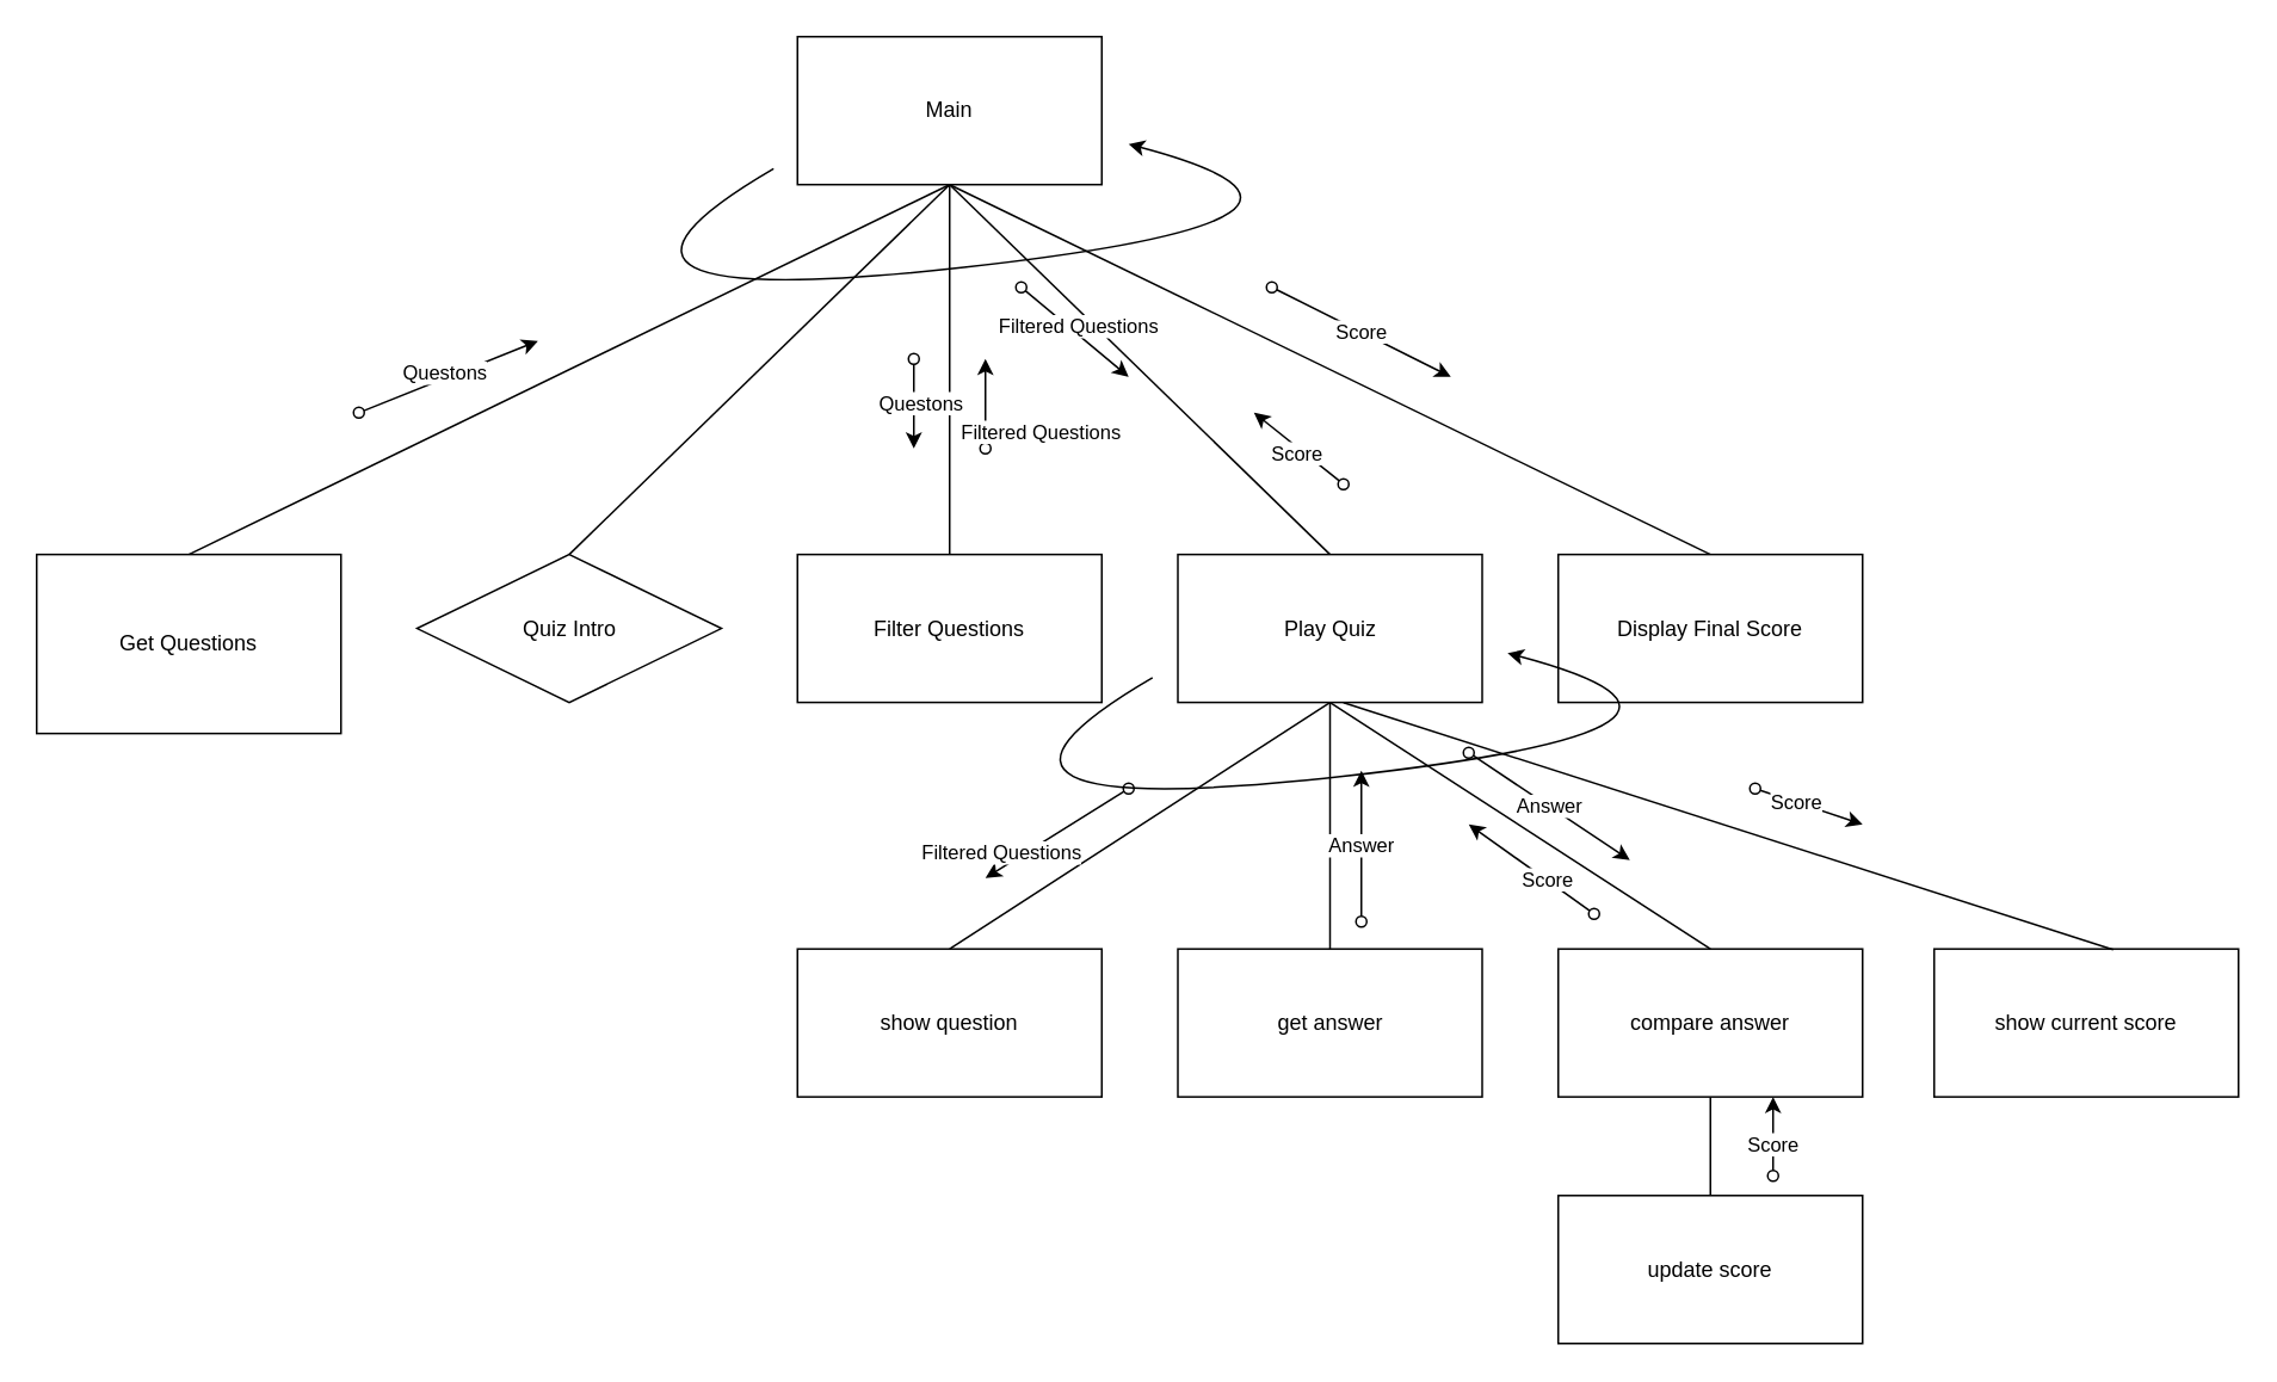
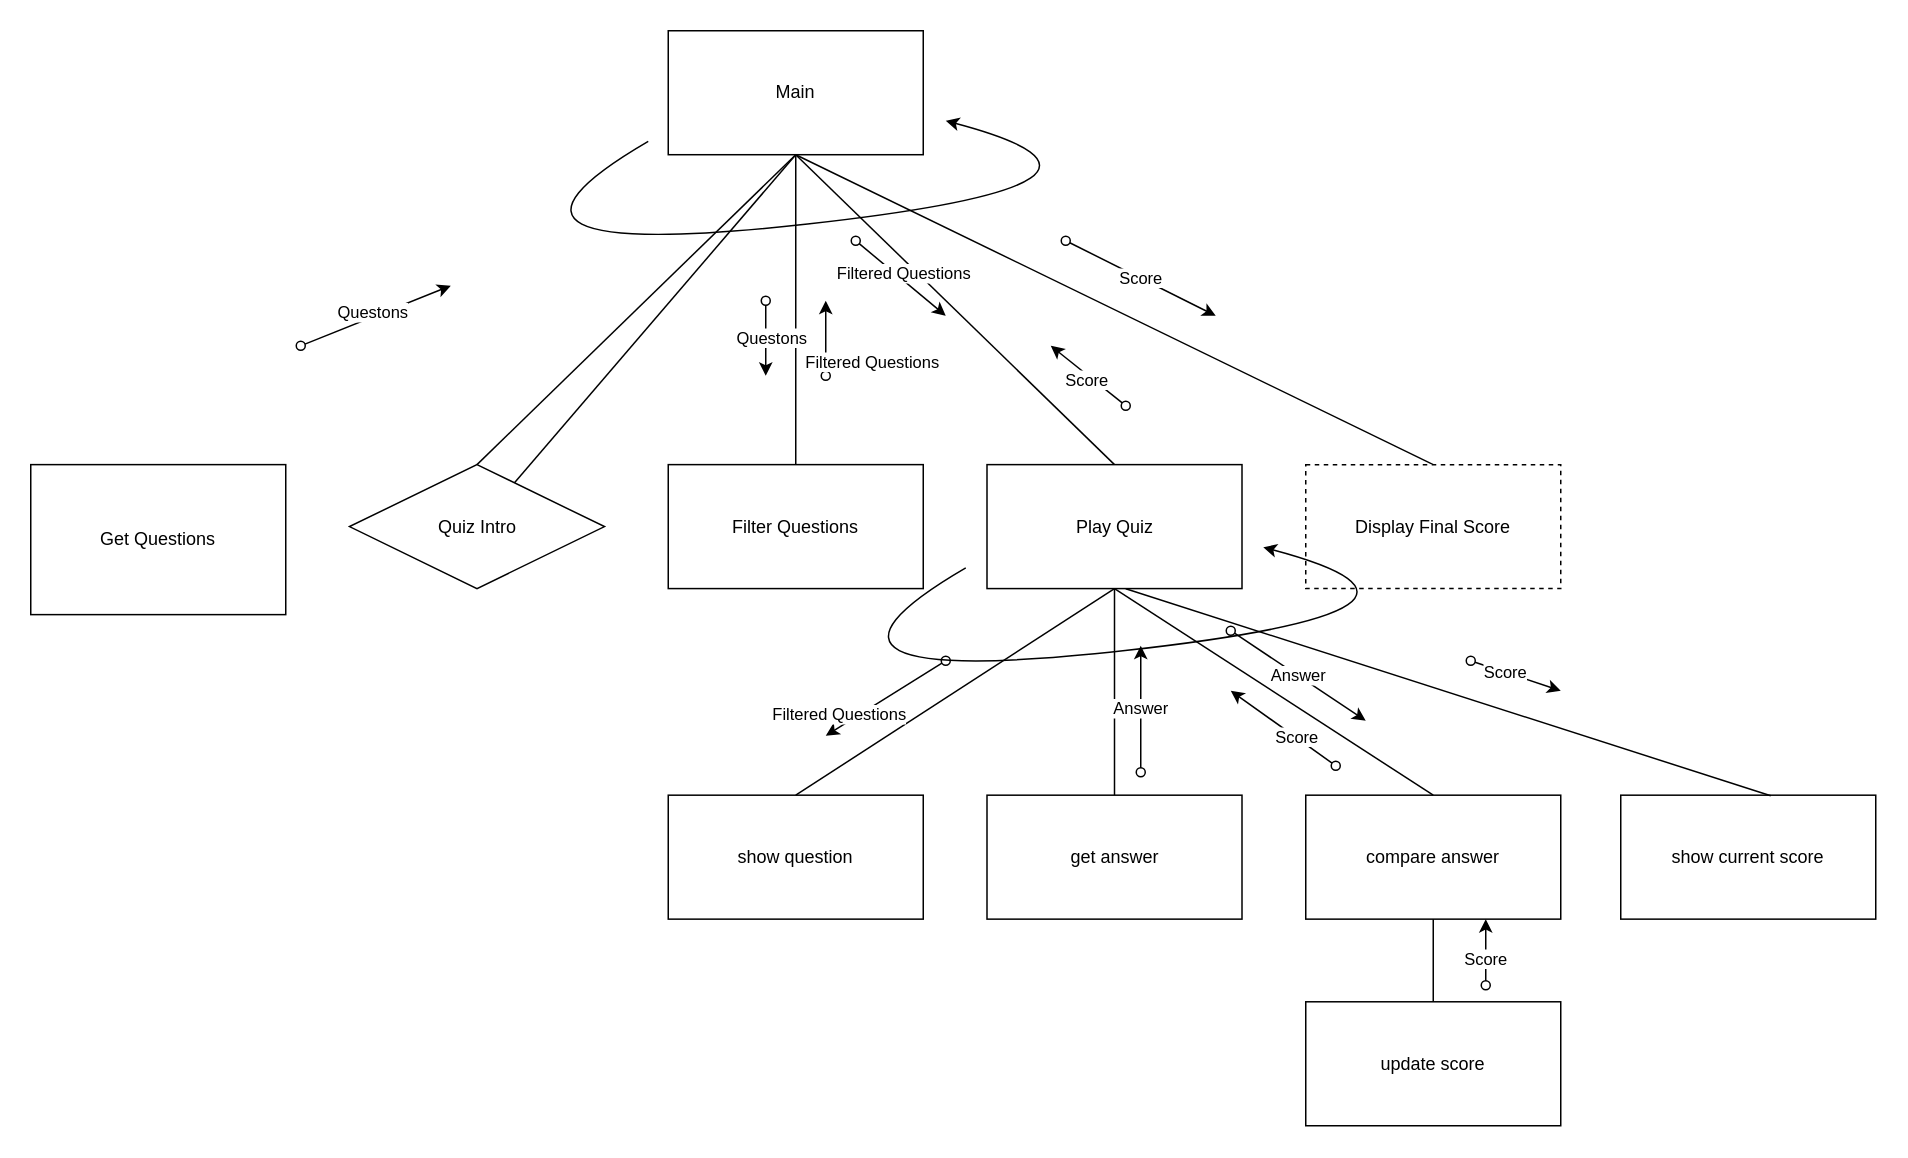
  <mxCell id="0" />
  <mxCell id="1" parent="0" />
  <mxCell id="2" value="Main" style="rounded=0;whiteSpace=wrap;html=1;flipH=0;flipV=0;" parent="1" vertex="1"><mxGeometry x="445" y="20" width="170" height="82.642" as="geometry" /></mxCell>
- <mxCell id="3" value="" style="endArrow=none;html=1;rounded=0;startFill=0;exitX=0.5;exitY=1;exitDx=0;exitDy=0;entryX=0.5;entryY=0;entryDx=0;entryDy=0;" parent="1" edge="1" target="7" source="2"><mxGeometry width="50" height="50" relative="1" as="geometry"><mxPoint x="416.667" y="88.868" as="sourcePoint" /><mxPoint x="133.333" y="295.472" as="targetPoint" /></mxGeometry></mxCell>
+ <mxCell id="3" value="" style="endArrow=none;html=1;rounded=0;startFill=0;exitX=0.5;exitY=1;exitDx=0;exitDy=0;" parent="1" edge="1" target="8" source="2"><mxGeometry width="50" height="50" relative="1" as="geometry"><mxPoint x="416.667" y="88.868" as="sourcePoint" /><mxPoint x="133.333" y="295.472" as="targetPoint" /></mxGeometry></mxCell>
  <mxCell id="4" value="" style="endArrow=none;html=1;rounded=0;startFill=0;entryX=0.5;entryY=1;entryDx=0;entryDy=0;exitX=0.5;exitY=0;exitDx=0;exitDy=0;" parent="1" edge="1" target="2" source="9"><mxGeometry width="50" height="50" relative="1" as="geometry"><mxPoint x="535.667" y="281.698" as="sourcePoint" /><mxPoint x="535.667" y="116.415" as="targetPoint" /></mxGeometry></mxCell>
  <mxCell id="5" value="" style="endArrow=none;html=1;rounded=0;startFill=0;exitX=0.5;exitY=1;exitDx=0;exitDy=0;entryX=0.5;entryY=0;entryDx=0;entryDy=0;" parent="1" edge="1" target="10" source="2"><mxGeometry width="50" height="50" relative="1" as="geometry"><mxPoint x="629.167" y="116.415" as="sourcePoint" /><mxPoint x="685.833" y="295.472" as="targetPoint" /></mxGeometry></mxCell>
  <mxCell id="6" value="" style="endArrow=none;html=1;rounded=0;startFill=0;exitX=0.5;exitY=1;exitDx=0;exitDy=0;entryX=0.5;entryY=0;entryDx=0;entryDy=0;" parent="1" edge="1" target="20" source="2"><mxGeometry width="50" height="50" relative="1" as="geometry"><mxPoint x="643.333" y="61.321" as="sourcePoint" /><mxPoint x="898.333" y="295.472" as="targetPoint" /></mxGeometry></mxCell>
  <mxCell id="7" value="Get Questions" style="rounded=0;whiteSpace=wrap;html=1;" parent="1" vertex="1"><mxGeometry x="20" y="309.245" width="170" height="100" as="geometry" /></mxCell>
  <mxCell id="8" value="Quiz Intro" style="rhombus;whiteSpace=wrap;html=1;flipH=0;flipV=0;" parent="1" vertex="1"><mxGeometry x="232.5" y="309.245" width="170" height="82.642" as="geometry" /></mxCell>
  <mxCell id="9" value="Filter Questions" style="rounded=0;whiteSpace=wrap;html=1;flipH=0;flipV=0;" parent="1" vertex="1"><mxGeometry x="445" y="309.245" width="170" height="82.642" as="geometry" /></mxCell>
  <mxCell id="10" value="Play Quiz" style="rounded=0;whiteSpace=wrap;html=1;flipH=0;flipV=0;" parent="1" vertex="1"><mxGeometry x="657.5" y="309.245" width="170" height="82.642" as="geometry" /></mxCell>
  <mxCell id="11" value="" style="endArrow=none;html=1;rounded=0;startFill=0;entryX=0.5;entryY=0;entryDx=0;entryDy=0;" parent="1" edge="1" target="8"><mxGeometry width="50" height="50" relative="1" as="geometry"><mxPoint x="530" y="102.642" as="sourcePoint" /><mxPoint x="303.333" y="295.472" as="targetPoint" /></mxGeometry></mxCell>
  <mxCell id="12" value="" style="endArrow=classic;html=1;rounded=0;startArrow=oval;startFill=0;" parent="1" edge="1"><mxGeometry width="50" height="50" relative="1" as="geometry"><mxPoint x="200" y="230" as="sourcePoint" /><mxPoint x="300" y="190" as="targetPoint" /></mxGeometry></mxCell>
  <mxCell id="13" value="Questons" style="edgeLabel;html=1;align=center;verticalAlign=middle;resizable=0;points=[];" parent="12" vertex="1" connectable="0"><mxGeometry x="-0.032" y="3" relative="1" as="geometry"><mxPoint as="offset" /></mxGeometry></mxCell>
  <mxCell id="14" value="" style="endArrow=classic;html=1;rounded=0;startArrow=oval;startFill=0;" parent="1" edge="1"><mxGeometry width="50" height="50" relative="1" as="geometry"><mxPoint x="510" y="200" as="sourcePoint" /><mxPoint x="510" y="250" as="targetPoint" /></mxGeometry></mxCell>
  <mxCell id="15" value="Questons" style="edgeLabel;html=1;align=center;verticalAlign=middle;resizable=0;points=[];" parent="14" vertex="1" connectable="0"><mxGeometry x="-0.032" y="3" relative="1" as="geometry"><mxPoint as="offset" /></mxGeometry></mxCell>
  <mxCell id="16" value="" style="endArrow=classic;html=1;rounded=0;startArrow=oval;startFill=0;" parent="1" edge="1"><mxGeometry width="50" height="50" relative="1" as="geometry"><mxPoint x="550" y="250" as="sourcePoint" /><mxPoint x="550" y="200" as="targetPoint" /></mxGeometry></mxCell>
  <mxCell id="17" value="Filtered Questions" style="edgeLabel;html=1;align=center;verticalAlign=middle;resizable=0;points=[];" parent="16" vertex="1" connectable="0"><mxGeometry x="-0.032" y="3" relative="1" as="geometry"><mxPoint x="33" y="14" as="offset" /></mxGeometry></mxCell>
  <mxCell id="18" value="" style="endArrow=classic;html=1;rounded=0;startArrow=oval;startFill=0;" parent="1" edge="1"><mxGeometry width="50" height="50" relative="1" as="geometry"><mxPoint x="570" y="160" as="sourcePoint" /><mxPoint x="630" y="210" as="targetPoint" /></mxGeometry></mxCell>
  <mxCell id="19" value="Filtered Questions" style="edgeLabel;html=1;align=center;verticalAlign=middle;resizable=0;points=[];" parent="18" vertex="1" connectable="0"><mxGeometry x="-0.032" y="3" relative="1" as="geometry"><mxPoint y="-1" as="offset" /></mxGeometry></mxCell>
- <mxCell id="20" value="Display Final Score" style="rounded=0;whiteSpace=wrap;html=1;flipH=0;flipV=0;" parent="1" vertex="1"><mxGeometry x="870" y="309.245" width="170" height="82.642" as="geometry" /></mxCell>
+ <mxCell id="20" value="Display Final Score" style="rounded=0;whiteSpace=wrap;html=1;flipH=0;flipV=0;dashed=1;" parent="1" vertex="1"><mxGeometry x="870" y="309.245" width="170" height="82.642" as="geometry" /></mxCell>
  <mxCell id="21" value="Score" style="endArrow=classic;html=1;rounded=0;startArrow=oval;startFill=0;" parent="1" edge="1"><mxGeometry width="50" height="50" relative="1" as="geometry"><mxPoint x="710" y="160" as="sourcePoint" /><mxPoint x="810" y="210" as="targetPoint" /></mxGeometry></mxCell>
  <mxCell id="22" value="" style="endArrow=classic;html=1;rounded=0;startArrow=oval;startFill=0;" parent="1" edge="1"><mxGeometry width="50" height="50" relative="1" as="geometry"><mxPoint x="750" y="270" as="sourcePoint" /><mxPoint x="700" y="230" as="targetPoint" /></mxGeometry></mxCell>
  <mxCell id="23" value="Score" style="edgeLabel;html=1;align=center;verticalAlign=middle;resizable=0;points=[];" parent="22" vertex="1" connectable="0"><mxGeometry x="-0.032" y="3" relative="1" as="geometry"><mxPoint as="offset" /></mxGeometry></mxCell>
  <mxCell id="24" value="show question" style="rounded=0;whiteSpace=wrap;html=1;flipH=0;flipV=0;" parent="1" vertex="1"><mxGeometry x="445" y="529.623" width="170" height="82.642" as="geometry" /></mxCell>
  <mxCell id="25" value="get answer" style="rounded=0;whiteSpace=wrap;html=1;flipH=0;flipV=0;" parent="1" vertex="1"><mxGeometry x="657.5" y="529.623" width="170" height="82.642" as="geometry" /></mxCell>
  <mxCell id="26" value="compare answer" style="rounded=0;whiteSpace=wrap;html=1;flipH=0;flipV=0;" parent="1" vertex="1"><mxGeometry x="870" y="529.623" width="170" height="82.642" as="geometry" /></mxCell>
  <mxCell id="27" value="" style="endArrow=none;html=1;rounded=0;startFill=0;exitX=0.5;exitY=1;exitDx=0;exitDy=0;entryX=0.5;entryY=0;entryDx=0;entryDy=0;" parent="1" edge="1" target="24" source="10"><mxGeometry width="50" height="50" relative="1" as="geometry"><mxPoint x="643.333" y="391.887" as="sourcePoint" /><mxPoint x="473.333" y="515.849" as="targetPoint" /></mxGeometry></mxCell>
  <mxCell id="28" value="" style="endArrow=none;html=1;rounded=0;startFill=0;exitX=0.5;exitY=1;exitDx=0;exitDy=0;entryX=0.5;entryY=0;entryDx=0;entryDy=0;" parent="1" edge="1" target="25" source="10"><mxGeometry width="50" height="50" relative="1" as="geometry"><mxPoint x="742" y="405.66" as="sourcePoint" /><mxPoint x="742" y="515.849" as="targetPoint" /></mxGeometry></mxCell>
  <mxCell id="29" value="Answer" style="endArrow=classic;html=1;rounded=0;startArrow=oval;startFill=0;" parent="1" edge="1"><mxGeometry width="50" height="50" relative="1" as="geometry"><mxPoint x="760" y="514.34" as="sourcePoint" /><mxPoint x="760" y="430" as="targetPoint" /></mxGeometry></mxCell>
  <mxCell id="30" value="Answer" style="endArrow=classic;html=1;rounded=0;startArrow=oval;startFill=0;" parent="1" edge="1"><mxGeometry width="50" height="50" relative="1" as="geometry"><mxPoint x="820" y="420" as="sourcePoint" /><mxPoint x="910" y="480" as="targetPoint" /></mxGeometry></mxCell>
  <mxCell id="31" value="update score" style="rounded=0;whiteSpace=wrap;html=1;flipH=0;flipV=0;" parent="1" vertex="1"><mxGeometry x="870" y="667.358" width="170" height="82.642" as="geometry" /></mxCell>
  <mxCell id="32" value="" style="endArrow=none;html=1;rounded=0;startFill=0;exitX=0.5;exitY=1;exitDx=0;exitDy=0;entryX=0.5;entryY=0;entryDx=0;entryDy=0;" parent="1" edge="1" target="31" source="26"><mxGeometry width="50" height="50" relative="1" as="geometry"><mxPoint x="950.003" y="623.283" as="sourcePoint" /><mxPoint x="950.003" y="667.358" as="targetPoint" /></mxGeometry></mxCell>
  <mxCell id="33" value="Score" style="endArrow=classic;html=1;rounded=0;startArrow=oval;startFill=0;" parent="1" edge="1"><mxGeometry x="-0.25" width="50" height="50" relative="1" as="geometry"><mxPoint x="989.997" y="656.34" as="sourcePoint" /><mxPoint x="989.997" y="612.264" as="targetPoint" /><mxPoint as="offset" /></mxGeometry></mxCell>
  <mxCell id="34" value="Score" style="endArrow=classic;html=1;rounded=0;startArrow=oval;startFill=0;" parent="1" edge="1"><mxGeometry x="-0.25" width="50" height="50" relative="1" as="geometry"><mxPoint x="890" y="510" as="sourcePoint" /><mxPoint x="820" y="460" as="targetPoint" /><mxPoint as="offset" /></mxGeometry></mxCell>
  <mxCell id="35" value="" style="curved=1;endArrow=classic;html=1;rounded=0;" parent="1" edge="1"><mxGeometry width="50" height="50" relative="1" as="geometry"><mxPoint x="643.333" y="378.113" as="sourcePoint" /><mxPoint x="841.667" y="364.34" as="targetPoint" /><Array as="points"><mxPoint x="501.667" y="460.755" /><mxPoint x="997.5" y="405.66" /></Array></mxGeometry></mxCell>
  <mxCell id="36" value="" style="endArrow=none;html=1;rounded=0;startFill=0;exitX=0.5;exitY=1;exitDx=0;exitDy=0;entryX=0.5;entryY=0;entryDx=0;entryDy=0;" edge="1" parent="1" source="10" target="26"><mxGeometry width="50" height="50" relative="1" as="geometry"><mxPoint x="753" y="402" as="sourcePoint" /><mxPoint x="540" y="540" as="targetPoint" /></mxGeometry></mxCell>
  <mxCell id="37" value="" style="endArrow=classic;html=1;rounded=0;startArrow=oval;startFill=0;" edge="1" parent="1"><mxGeometry width="50" height="50" relative="1" as="geometry"><mxPoint x="630" y="440" as="sourcePoint" /><mxPoint x="550" y="490" as="targetPoint" /></mxGeometry></mxCell>
  <mxCell id="38" value="Filtered Questions" style="edgeLabel;html=1;align=center;verticalAlign=middle;resizable=0;points=[];" vertex="1" connectable="0" parent="37"><mxGeometry x="-0.032" y="3" relative="1" as="geometry"><mxPoint x="-34" y="9" as="offset" /></mxGeometry></mxCell>
  <mxCell id="39" value="show current score" style="rounded=0;whiteSpace=wrap;html=1;flipH=0;flipV=0;" vertex="1" parent="1"><mxGeometry x="1080" y="529.623" width="170" height="82.642" as="geometry" /></mxCell>
  <mxCell id="40" value="" style="endArrow=none;html=1;rounded=0;startFill=0;" edge="1" parent="1"><mxGeometry width="50" height="50" relative="1" as="geometry"><mxPoint x="750" y="392" as="sourcePoint" /><mxPoint x="1180" y="530" as="targetPoint" /></mxGeometry></mxCell>
  <mxCell id="41" value="Score" style="endArrow=classic;html=1;rounded=0;startArrow=oval;startFill=0;" edge="1" parent="1"><mxGeometry x="-0.25" width="50" height="50" relative="1" as="geometry"><mxPoint x="980" y="440" as="sourcePoint" /><mxPoint x="1040" y="460" as="targetPoint" /><mxPoint as="offset" /></mxGeometry></mxCell>
  <mxCell id="42" value="" style="curved=1;endArrow=classic;html=1;rounded=0;" edge="1" parent="1"><mxGeometry width="50" height="50" relative="1" as="geometry"><mxPoint x="431.663" y="93.773" as="sourcePoint" /><mxPoint x="629.997" y="80" as="targetPoint" /><Array as="points"><mxPoint x="289.997" y="176.415" /><mxPoint x="785.83" y="121.32" /></Array></mxGeometry></mxCell>
